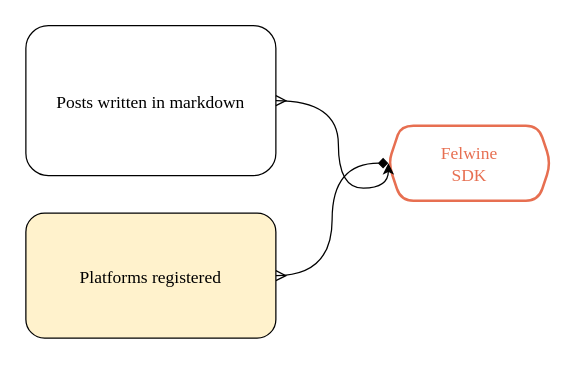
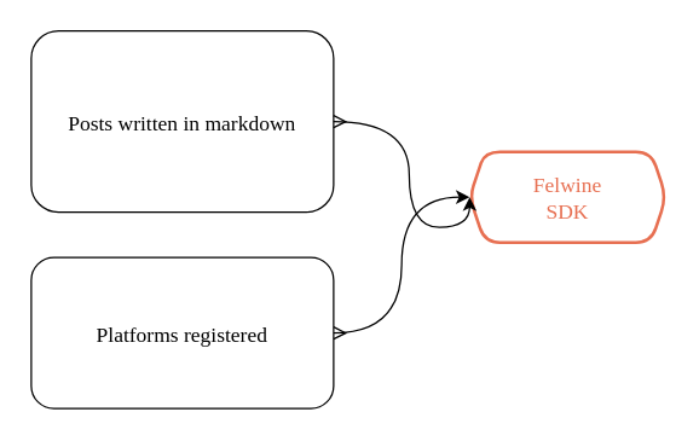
  <mxCell id="0" />
  <mxCell id="1" parent="0" />
  <mxCell id="2" value="Posts written in markdown" style="rounded=1;fontFamily=Space Grotesk;fontSize=14;align=center;" parent="1" vertex="1"><mxGeometry x="20" y="20" width="200" height="120" as="geometry" /></mxCell>
  <mxCell id="3" value="Felwine&#10;SDK" style="shape=hexagon;perimeter=hexagonPerimeter2;fixedSize=1;rounded=1;size=10;fontFamily=Space Grotesk;fontStyle=0;strokeColor=#e76f51;strokeWidth=2;fontColor=#E76F51;fontSize=14;" parent="1" vertex="1"><mxGeometry x="310" y="100" width="130" height="60" as="geometry" /></mxCell>
  <mxCell id="4" style="edgeStyle=orthogonalEdgeStyle;rounded=0;orthogonalLoop=1;jettySize=auto;html=1;entryX=0;entryY=0.5;entryDx=0;entryDy=0;startArrow=ERmany;startFill=0;curved=1;exitX=1;exitY=0.5;exitDx=0;exitDy=0;" parent="1" source="2" target="3" edge="1"><mxGeometry relative="1" as="geometry"><mxPoint x="-30" y="20" as="sourcePoint" /><Array as="points"><mxPoint x="270" y="80" /><mxPoint x="270" y="150" /></Array></mxGeometry></mxCell>
- <mxCell id="5" style="edgeStyle=orthogonalEdgeStyle;rounded=0;orthogonalLoop=1;jettySize=auto;html=1;entryX=0;entryY=0.5;entryDx=0;entryDy=0;curved=1;startArrow=ERmany;startFill=0;endArrow=diamond;" parent="1" source="6" target="3" edge="1"><mxGeometry relative="1" as="geometry" /></mxCell>
- <mxCell id="6" value="Platforms registered" style="rounded=1;fontFamily=Space Grotesk;fontSize=14;align=center;fillColor=#fff2cc;" parent="1" vertex="1"><mxGeometry x="20" y="170" width="200" height="100" as="geometry" /></mxCell>
+ <mxCell id="5" style="edgeStyle=orthogonalEdgeStyle;rounded=0;orthogonalLoop=1;jettySize=auto;html=1;entryX=0;entryY=0.5;entryDx=0;entryDy=0;curved=1;startArrow=ERmany;startFill=0;" parent="1" source="6" target="3" edge="1"><mxGeometry relative="1" as="geometry" /></mxCell>
+ <mxCell id="6" value="Platforms registered" style="rounded=1;fontFamily=Space Grotesk;fontSize=14;align=center;" parent="1" vertex="1"><mxGeometry x="20" y="170" width="200" height="100" as="geometry" /></mxCell>
